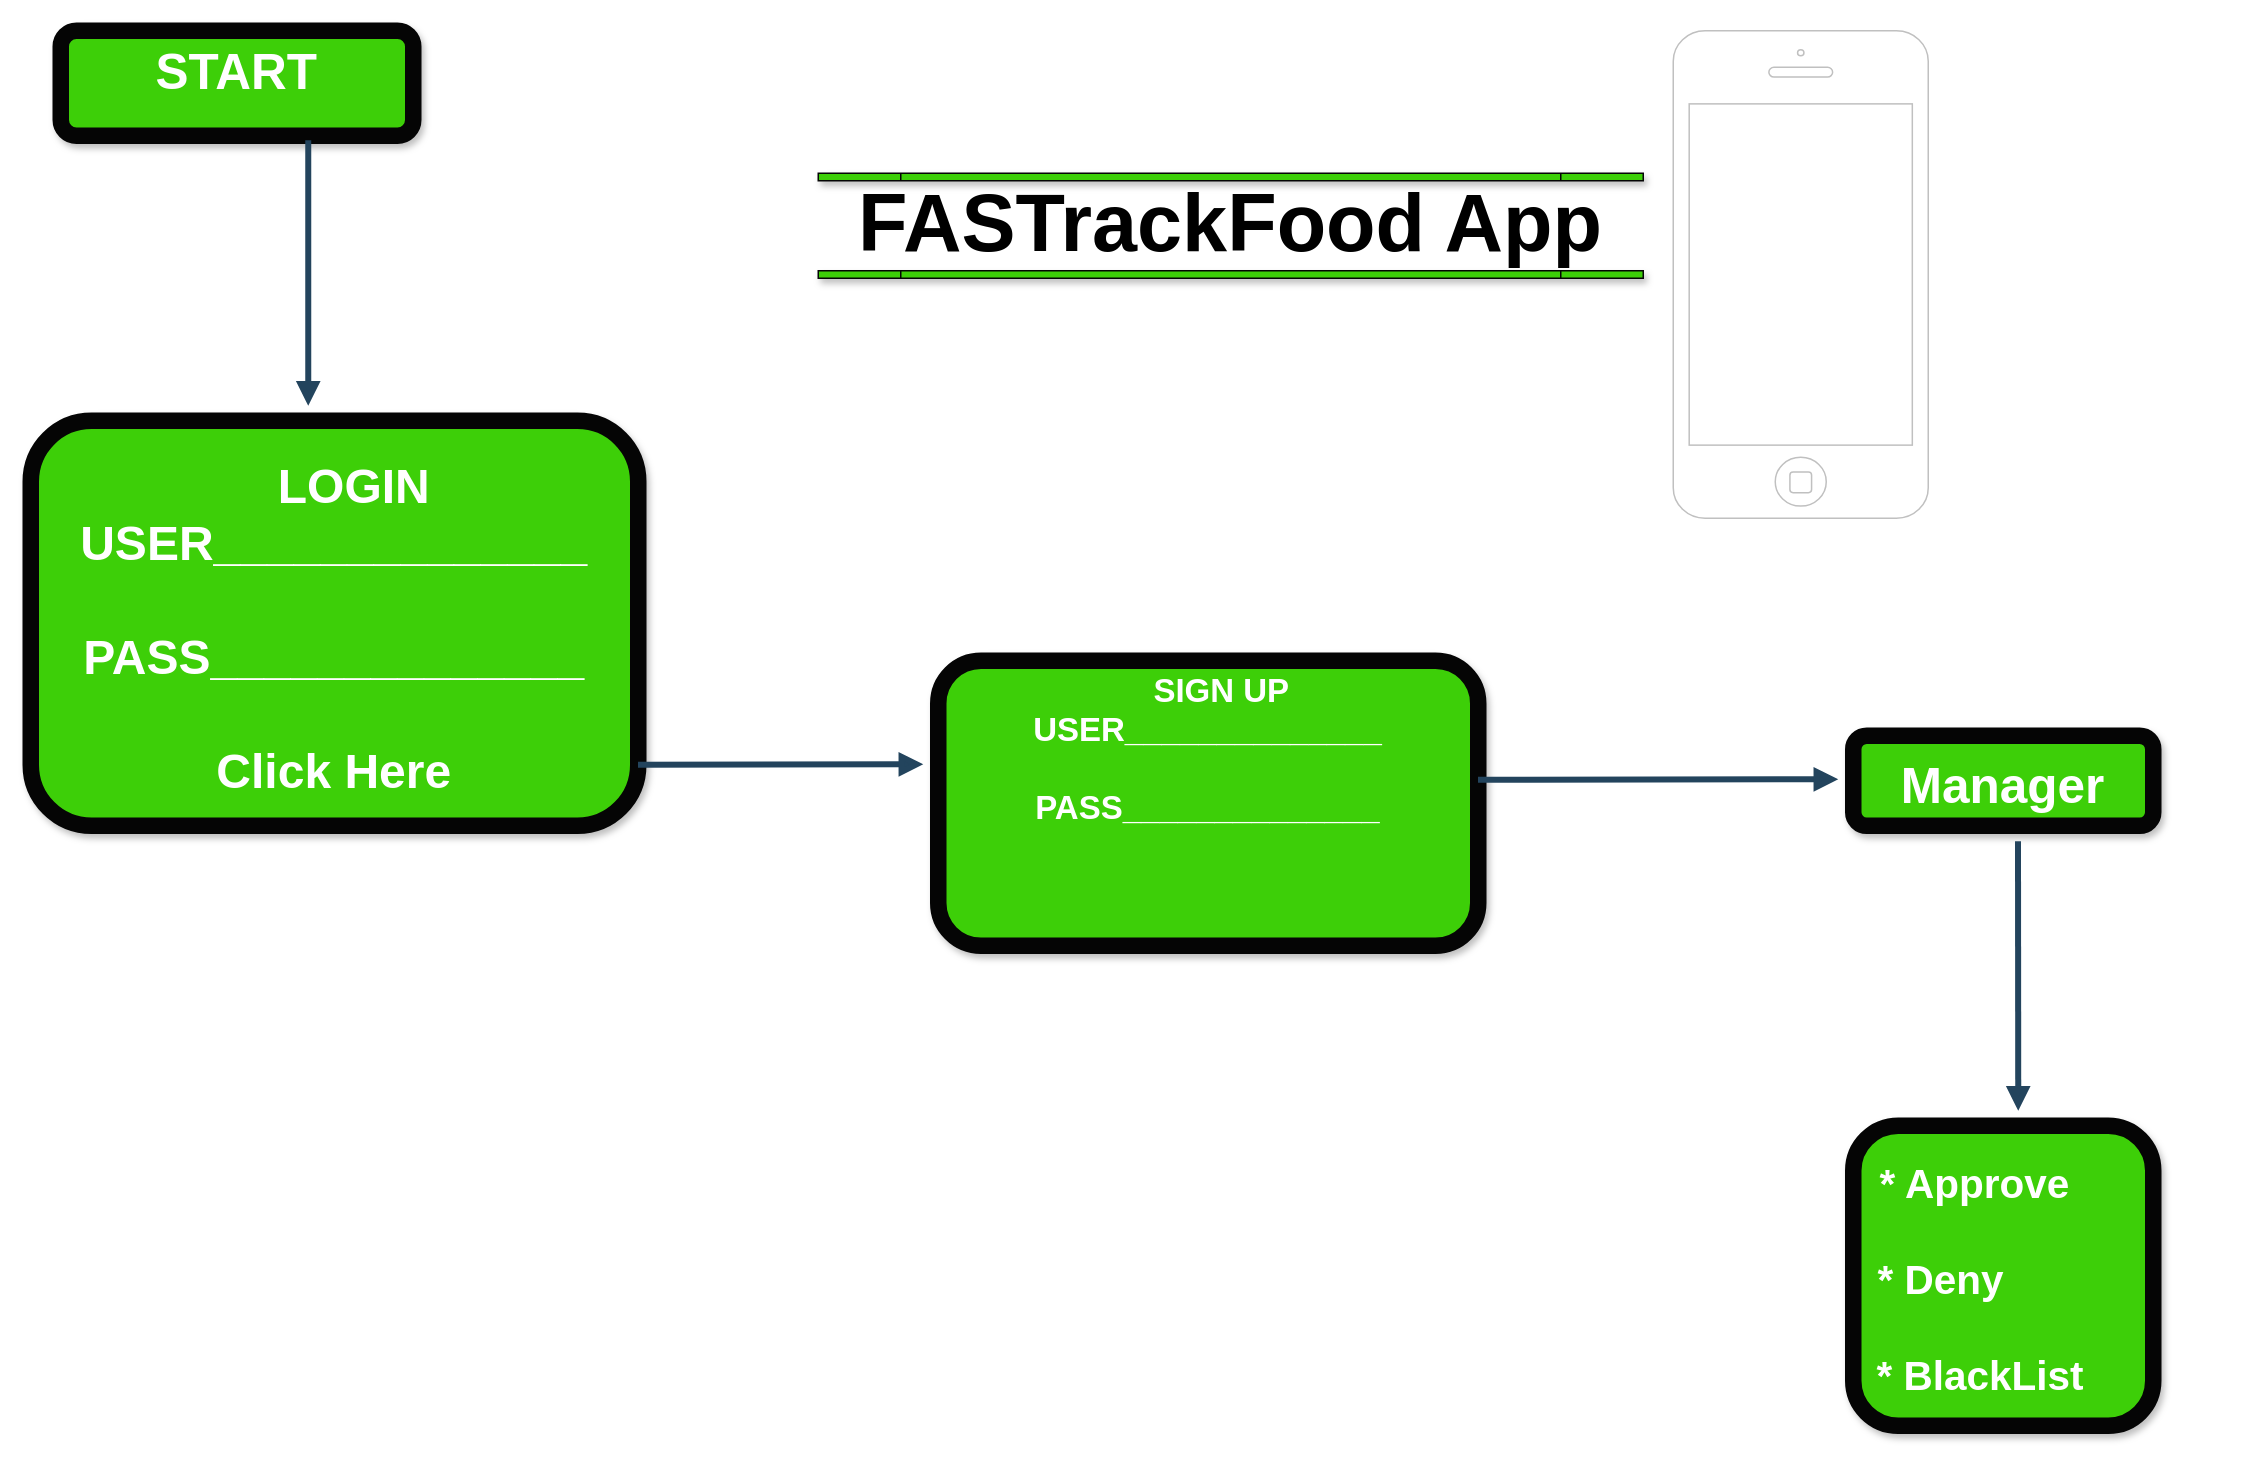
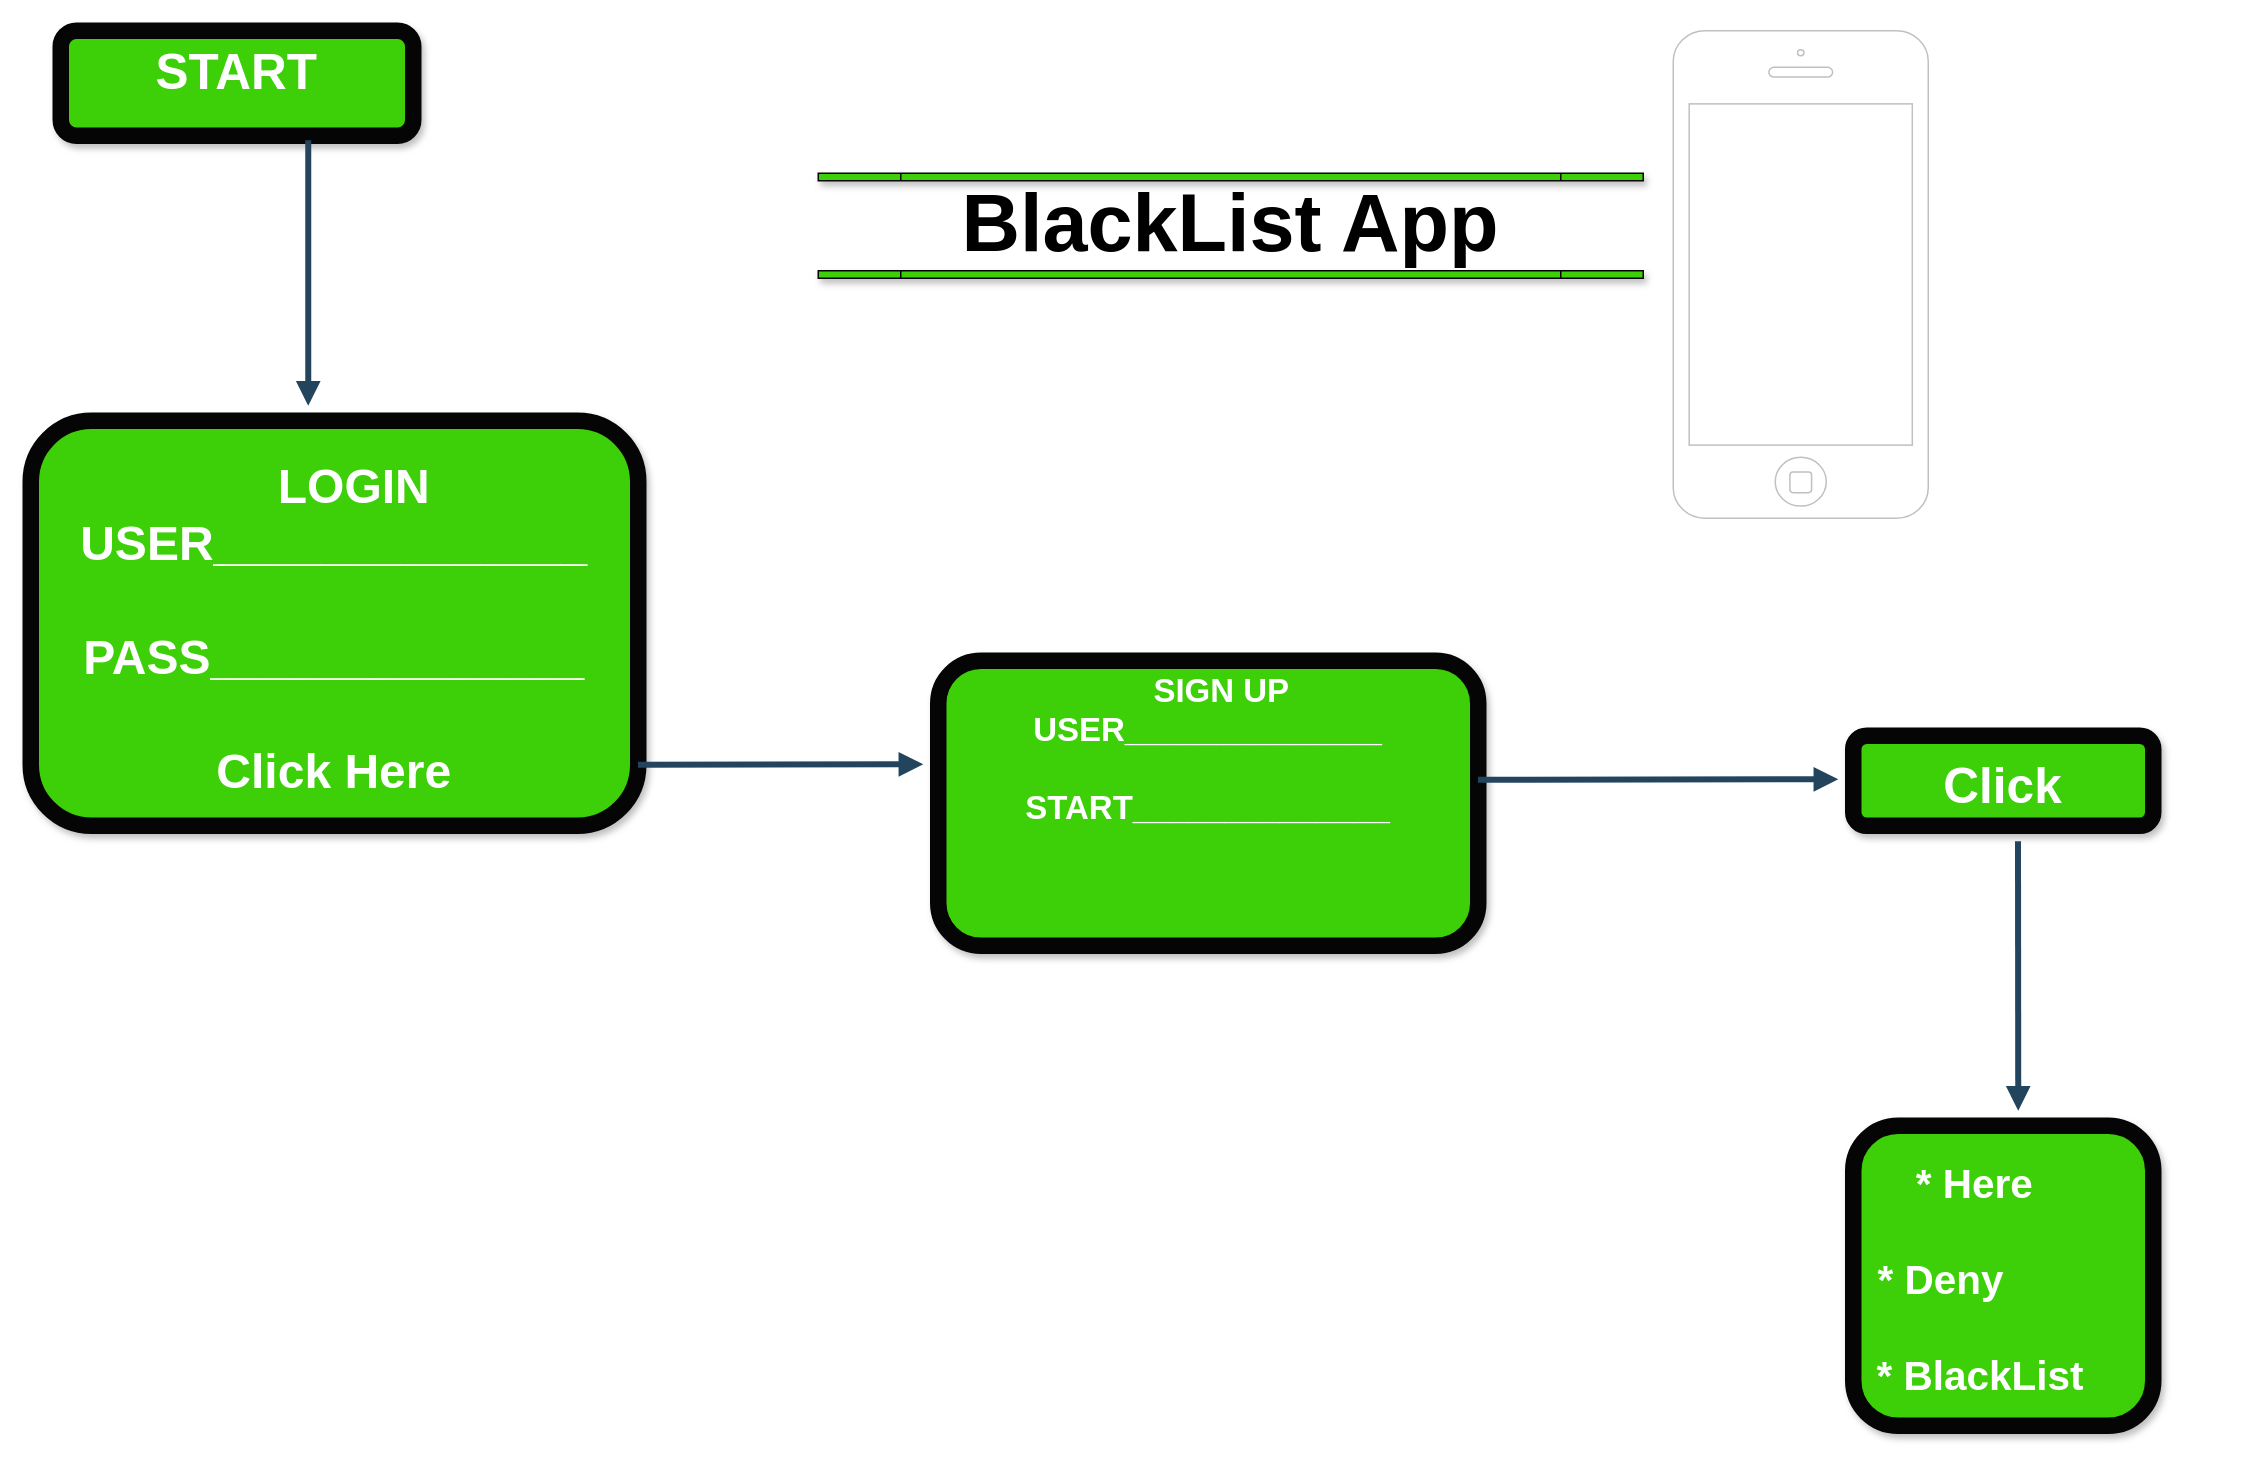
  <mxCell id="0" />
  <mxCell id="1" parent="0" />
  <mxCell id="2" value="START" style="rounded=1;fillColor=#3DCF08;strokeColor=#050505;shadow=1;gradientColor=none;fontStyle=1;fontColor=#FFFFFF;fontSize=33;strokeWidth=11;perimeterSpacing=3;verticalAlign=top;horizontal=1;" parent="1" vertex="1"><mxGeometry x="40" y="20" width="235" height="70" as="geometry" /></mxCell>
  <mxCell id="3" value="" style="edgeStyle=elbowEdgeStyle;elbow=vertical;strokeWidth=4;endArrow=block;endFill=1;fontStyle=1;strokeColor=#23445D;" parent="1" source="2" edge="1"><mxGeometry x="-1588" y="55.5" width="100" height="100" as="geometry"><mxPoint x="847" y="163" as="sourcePoint" /><mxPoint x="205" y="270" as="targetPoint" /><Array as="points"><mxPoint x="205" y="240" /><mxPoint x="195" y="200" /><mxPoint x="195" y="160" /><mxPoint x="215" y="120" /><mxPoint x="195" y="150" /><mxPoint x="255" y="210" /><mxPoint x="515" y="230" /></Array></mxGeometry></mxCell>
  <mxCell id="4" value="   LOGIN&#10;USER______________&#10;&#10;PASS______________&#10;&#10;Click Here" style="rounded=1;fillColor=#3DCF08;strokeColor=#050505;shadow=1;gradientColor=none;fontStyle=1;fontColor=#FFFFFF;fontSize=32;strokeWidth=11;perimeterSpacing=3;verticalAlign=middle;horizontal=1;align=center;" parent="1" vertex="1"><mxGeometry x="20" y="280" width="405" height="270" as="geometry" /></mxCell>
  <mxCell id="5" value="" style="edgeStyle=elbowEdgeStyle;elbow=vertical;strokeWidth=4;endArrow=block;endFill=1;fontStyle=1;strokeColor=#23445D;exitX=1;exitY=0.5;exitDx=0;exitDy=0;" parent="1" edge="1"><mxGeometry x="-1995" y="431.5" width="100" height="100" as="geometry"><mxPoint x="424.833" y="509.333" as="sourcePoint" /><mxPoint x="615" y="509.5" as="targetPoint" /><Array as="points"><mxPoint x="720" y="509" /><mxPoint x="570" y="509" /></Array></mxGeometry></mxCell>
- <mxCell id="6" value="   SIGN UP&#10;USER______________&#10;&#10;PASS______________&#10;&#10;" style="rounded=1;fillColor=#3DCF08;strokeColor=#050505;shadow=1;gradientColor=none;fontStyle=1;fontColor=#FFFFFF;fontSize=22;strokeWidth=11;perimeterSpacing=3;verticalAlign=top;horizontal=1;align=center;" parent="1" vertex="1"><mxGeometry x="625" y="440" width="360" height="190" as="geometry" /></mxCell>
- <mxCell id="7" value="Manager" style="rounded=1;fillColor=#3DCF08;strokeColor=#050505;shadow=1;gradientColor=none;fontStyle=1;fontColor=#FFFFFF;fontSize=33;strokeWidth=11;perimeterSpacing=3;verticalAlign=middle;horizontal=1;" parent="1" vertex="1"><mxGeometry x="1235" y="490" width="200" height="60" as="geometry" /></mxCell>
+ <mxCell id="6" value="   SIGN UP&#10;USER______________&#10;&#10;START______________&#10;&#10;" style="rounded=1;fillColor=#3DCF08;strokeColor=#050505;shadow=1;gradientColor=none;fontStyle=1;fontColor=#FFFFFF;fontSize=22;strokeWidth=11;perimeterSpacing=3;verticalAlign=top;horizontal=1;align=center;" parent="1" vertex="1"><mxGeometry x="625" y="440" width="360" height="190" as="geometry" /></mxCell>
+ <mxCell id="7" value="Click" style="rounded=1;fillColor=#3DCF08;strokeColor=#050505;shadow=1;gradientColor=none;fontStyle=1;fontColor=#FFFFFF;fontSize=33;strokeWidth=11;perimeterSpacing=3;verticalAlign=middle;horizontal=1;" parent="1" vertex="1"><mxGeometry x="1235" y="490" width="200" height="60" as="geometry" /></mxCell>
  <mxCell id="8" value="" style="edgeStyle=elbowEdgeStyle;elbow=vertical;strokeWidth=4;endArrow=block;endFill=1;fontStyle=1;strokeColor=#23445D;exitX=1;exitY=0.5;exitDx=0;exitDy=0;" parent="1" edge="1"><mxGeometry x="-1435" y="441.5" width="100" height="100" as="geometry"><mxPoint x="984.833" y="519.333" as="sourcePoint" /><mxPoint x="1225" y="519" as="targetPoint" /><Array as="points"><mxPoint x="1130" y="519" /></Array></mxGeometry></mxCell>
- <mxCell id="9" value="* Approve     &#10;  &#10;* Deny           &#10;        &#10;* BlackList    " style="rounded=1;fillColor=#3DCF08;strokeColor=#050505;shadow=1;gradientColor=none;fontStyle=1;fontColor=#FFFFFF;fontSize=27;strokeWidth=11;perimeterSpacing=3;verticalAlign=middle;horizontal=1;align=center;labelBackgroundColor=none;labelBorderColor=none;labelPosition=center;verticalLabelPosition=middle;" parent="1" vertex="1"><mxGeometry x="1235" y="750" width="200" height="200" as="geometry" /></mxCell>
+ <mxCell id="9" value="* Here     &#10;  &#10;* Deny           &#10;        &#10;* BlackList    " style="rounded=1;fillColor=#3DCF08;strokeColor=#050505;shadow=1;gradientColor=none;fontStyle=1;fontColor=#FFFFFF;fontSize=27;strokeWidth=11;perimeterSpacing=3;verticalAlign=middle;horizontal=1;align=center;labelBackgroundColor=none;labelBorderColor=none;labelPosition=center;verticalLabelPosition=middle;" parent="1" vertex="1"><mxGeometry x="1235" y="750" width="200" height="200" as="geometry" /></mxCell>
  <mxCell id="10" value="" style="edgeStyle=elbowEdgeStyle;elbow=vertical;strokeWidth=4;endArrow=block;endFill=1;fontStyle=1;strokeColor=#23445D;exitX=1;exitY=0.5;exitDx=0;exitDy=0;" parent="1" edge="1"><mxGeometry x="-1075" y="482.5" width="100" height="100" as="geometry"><mxPoint x="1344.833" y="560.333" as="sourcePoint" /><mxPoint x="1345" y="740" as="targetPoint" /><Array as="points"><mxPoint x="1490" y="560" /></Array></mxGeometry></mxCell>
- <mxCell id="11" value="&lt;h1&gt;FASTrackFood App&lt;/h1&gt;" style="text;html=1;strokeColor=none;fillColor=none;spacing=5;spacingTop=-20;whiteSpace=wrap;overflow=hidden;rounded=0;labelBackgroundColor=none;fontSize=27;align=center;" parent="1" vertex="1"><mxGeometry x="545" y="90" width="550" height="110" as="geometry" /></mxCell>
+ <mxCell id="11" value="&lt;h1&gt;BlackList App&lt;/h1&gt;" style="text;html=1;strokeColor=none;fillColor=none;spacing=5;spacingTop=-20;whiteSpace=wrap;overflow=hidden;rounded=0;labelBackgroundColor=none;fontSize=27;align=center;" parent="1" vertex="1"><mxGeometry x="545" y="90" width="550" height="110" as="geometry" /></mxCell>
  <mxCell id="12" value="" style="shape=process;whiteSpace=wrap;html=1;backgroundOutline=1;labelBackgroundColor=none;strokeColor=#050505;fillColor=#3DCF08;fontSize=27;align=center;shadow=1;" parent="1" vertex="1"><mxGeometry x="545" y="115" width="550" height="5" as="geometry" /></mxCell>
  <mxCell id="13" value="" style="shape=process;whiteSpace=wrap;html=1;backgroundOutline=1;labelBackgroundColor=none;strokeColor=#050505;fillColor=#3DCF08;fontSize=27;align=center;shadow=1;" parent="1" vertex="1"><mxGeometry x="545" y="180" width="550" height="5" as="geometry" /></mxCell>
  <mxCell id="14" value="" style="html=1;verticalLabelPosition=bottom;labelBackgroundColor=#ffffff;verticalAlign=top;shadow=0;dashed=0;strokeWidth=1;shape=mxgraph.ios7.misc.iphone;fillColor=#ffffff;strokeColor=#c0c0c0;fontSize=25;align=center;" parent="1" vertex="1"><mxGeometry x="1115" y="20" width="170" height="325" as="geometry" /></mxCell>
